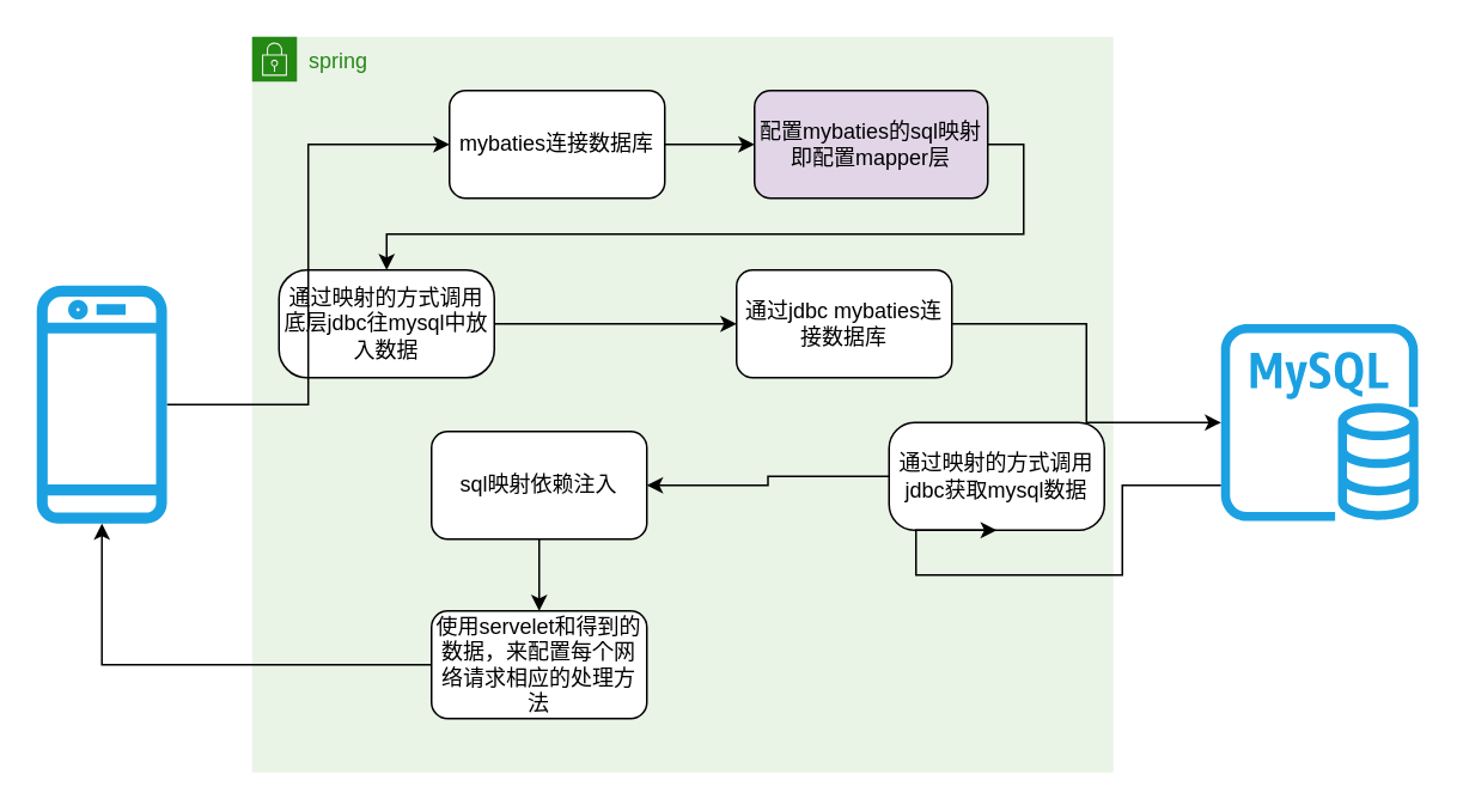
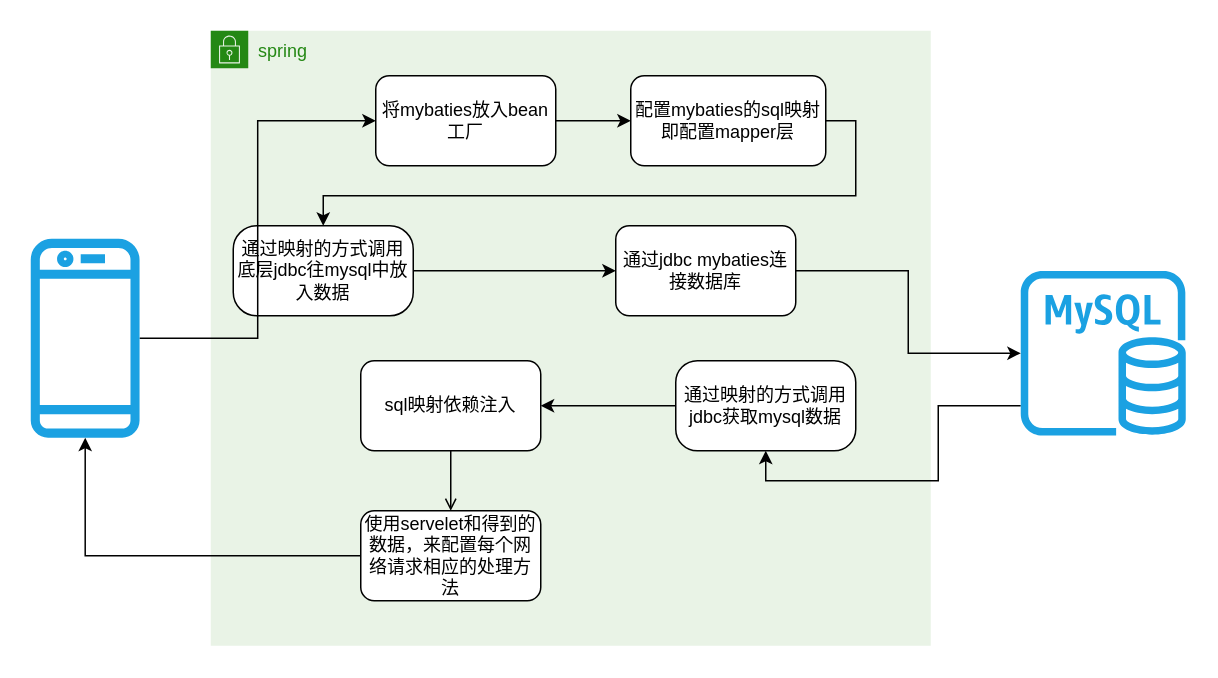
  <mxCell id="0" />
  <mxCell id="1" parent="0" />
  <mxCell id="2" value="spring" style="points=[[0,0],[0.25,0],[0.5,0],[0.75,0],[1,0],[1,0.25],[1,0.5],[1,0.75],[1,1],[0.75,1],[0.5,1],[0.25,1],[0,1],[0,0.75],[0,0.5],[0,0.25]];outlineConnect=0;gradientColor=none;html=1;whiteSpace=wrap;fontSize=12;fontStyle=0;container=1;pointerEvents=0;collapsible=0;recursiveResize=0;shape=mxgraph.aws4.group;grIcon=mxgraph.aws4.group_security_group;grStroke=0;strokeColor=#248814;fillColor=#E9F3E6;verticalAlign=top;align=left;spacingLeft=30;fontColor=#248814;dashed=0;" vertex="1" parent="1"><mxGeometry x="140" y="20" width="480" height="410" as="geometry" /></mxCell>
  <mxCell id="3" style="edgeStyle=orthogonalEdgeStyle;rounded=0;orthogonalLoop=1;jettySize=auto;html=1;entryX=0;entryY=0.5;entryDx=0;entryDy=0;" edge="1" parent="2" source="4" target="13"><mxGeometry relative="1" as="geometry" /></mxCell>
  <mxCell id="4" value="通过映射的方式调用底层jdbc往mysql中放入数据" style="rounded=1;whiteSpace=wrap;html=1;arcSize=26;" vertex="1" parent="2"><mxGeometry x="15" y="130" width="120" height="60" as="geometry" /></mxCell>
  <mxCell id="5" style="edgeStyle=orthogonalEdgeStyle;rounded=0;orthogonalLoop=1;jettySize=auto;html=1;exitX=0;exitY=0.5;exitDx=0;exitDy=0;entryX=1;entryY=0.5;entryDx=0;entryDy=0;" edge="1" parent="2" source="6" target="10"><mxGeometry relative="1" as="geometry" /></mxCell>
- <mxCell id="6" value="通过映射的方式调用jdbc获取mysql数据" style="rounded=1;whiteSpace=wrap;html=1;arcSize=24;" vertex="1" parent="2"><mxGeometry x="355" y="215" width="120" height="60" as="geometry" /></mxCell>
+ <mxCell id="6" value="通过映射的方式调用jdbc获取mysql数据" style="rounded=1;whiteSpace=wrap;html=1;arcSize=24;" vertex="1" parent="2"><mxGeometry x="310" y="220" width="120" height="60" as="geometry" /></mxCell>
  <mxCell id="7" style="edgeStyle=orthogonalEdgeStyle;rounded=0;orthogonalLoop=1;jettySize=auto;html=1;exitX=1;exitY=0.5;exitDx=0;exitDy=0;" edge="1" parent="2" source="8" target="4"><mxGeometry relative="1" as="geometry" /></mxCell>
- <mxCell id="8" value="配置mybaties的sql映射&lt;br&gt;即配置mapper层" style="rounded=1;whiteSpace=wrap;html=1;fillColor=#e1d5e7;" vertex="1" parent="2"><mxGeometry x="280" y="30" width="130" height="60" as="geometry" /></mxCell>
- <mxCell id="9" style="edgeStyle=orthogonalEdgeStyle;rounded=0;orthogonalLoop=1;jettySize=auto;html=1;exitX=0.5;exitY=1;exitDx=0;exitDy=0;" edge="1" parent="2" source="10" target="11"><mxGeometry relative="1" as="geometry" /></mxCell>
+ <mxCell id="8" value="配置mybaties的sql映射&lt;br&gt;即配置mapper层" style="rounded=1;whiteSpace=wrap;html=1;" vertex="1" parent="2"><mxGeometry x="280" y="30" width="130" height="60" as="geometry" /></mxCell>
+ <mxCell id="9" style="edgeStyle=orthogonalEdgeStyle;rounded=0;orthogonalLoop=1;jettySize=auto;html=1;exitX=0.5;exitY=1;exitDx=0;exitDy=0;endArrow=open;" edge="1" parent="2" source="10" target="11"><mxGeometry relative="1" as="geometry" /></mxCell>
  <mxCell id="10" value="sql映射依赖注入" style="rounded=1;whiteSpace=wrap;html=1;" vertex="1" parent="2"><mxGeometry x="100" y="220" width="120" height="60" as="geometry" /></mxCell>
  <mxCell id="11" value="使用servelet和得到的数据，来配置每个网络请求相应的处理方法" style="rounded=1;whiteSpace=wrap;html=1;" vertex="1" parent="2"><mxGeometry x="100" y="320" width="120" height="60" as="geometry" /></mxCell>
  <mxCell id="12" style="edgeStyle=orthogonalEdgeStyle;rounded=0;orthogonalLoop=1;jettySize=auto;html=1;exitX=0.5;exitY=1;exitDx=0;exitDy=0;" edge="1" parent="2" source="11" target="11"><mxGeometry relative="1" as="geometry" /></mxCell>
  <mxCell id="13" value="通过jdbc mybaties连接数据库" style="rounded=1;whiteSpace=wrap;html=1;" vertex="1" parent="2"><mxGeometry x="270" y="130" width="120" height="60" as="geometry" /></mxCell>
  <mxCell id="14" style="edgeStyle=orthogonalEdgeStyle;rounded=0;orthogonalLoop=1;jettySize=auto;html=1;entryX=0;entryY=0.5;entryDx=0;entryDy=0;" edge="1" parent="2" source="15" target="8"><mxGeometry relative="1" as="geometry" /></mxCell>
- <mxCell id="15" value="mybaties连接数据库" style="rounded=1;whiteSpace=wrap;html=1;" vertex="1" parent="2"><mxGeometry x="110" y="30" width="120" height="60" as="geometry" /></mxCell>
+ <mxCell id="15" value="将mybaties放入bean工厂" style="rounded=1;whiteSpace=wrap;html=1;" vertex="1" parent="2"><mxGeometry x="110" y="30" width="120" height="60" as="geometry" /></mxCell>
  <mxCell id="16" style="edgeStyle=orthogonalEdgeStyle;rounded=0;orthogonalLoop=1;jettySize=auto;html=1;entryX=0.5;entryY=1;entryDx=0;entryDy=0;" edge="1" parent="1" source="17" target="6"><mxGeometry relative="1" as="geometry"><Array as="points"><mxPoint x="625" y="270" /><mxPoint x="625" y="320" /><mxPoint x="510" y="320" /></Array></mxGeometry></mxCell>
  <mxCell id="17" value="" style="sketch=0;outlineConnect=0;fontColor=#ffffff;fillColor=#1ba1e2;strokeColor=#006EAF;dashed=0;verticalLabelPosition=bottom;verticalAlign=top;align=center;html=1;fontSize=12;fontStyle=0;aspect=fixed;pointerEvents=1;shape=mxgraph.aws4.rds_mysql_instance;" vertex="1" parent="1"><mxGeometry x="680" y="180" width="110" height="110" as="geometry" /></mxCell>
  <mxCell id="18" style="edgeStyle=orthogonalEdgeStyle;rounded=0;orthogonalLoop=1;jettySize=auto;html=1;entryX=0;entryY=0.5;entryDx=0;entryDy=0;" edge="1" parent="1" source="19" target="15"><mxGeometry relative="1" as="geometry" /></mxCell>
  <mxCell id="19" value="" style="sketch=0;outlineConnect=0;fillColor=#1ba1e2;strokeColor=#006EAF;dashed=0;verticalLabelPosition=bottom;verticalAlign=top;align=center;html=1;fontSize=12;fontStyle=0;aspect=fixed;pointerEvents=1;shape=mxgraph.aws4.mobile_client;fontColor=#ffffff;" vertex="1" parent="1"><mxGeometry x="20" y="156" width="72.54" height="138" as="geometry" /></mxCell>
  <mxCell id="20" style="edgeStyle=orthogonalEdgeStyle;rounded=0;orthogonalLoop=1;jettySize=auto;html=1;" edge="1" parent="1" source="11" target="19"><mxGeometry relative="1" as="geometry" /></mxCell>
  <mxCell id="21" style="edgeStyle=orthogonalEdgeStyle;rounded=0;orthogonalLoop=1;jettySize=auto;html=1;exitX=1;exitY=0.5;exitDx=0;exitDy=0;" edge="1" parent="1" source="13" target="17"><mxGeometry relative="1" as="geometry" /></mxCell>
